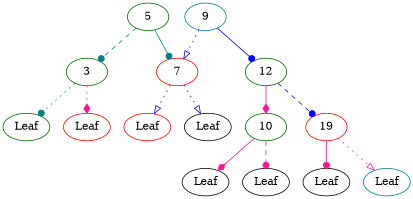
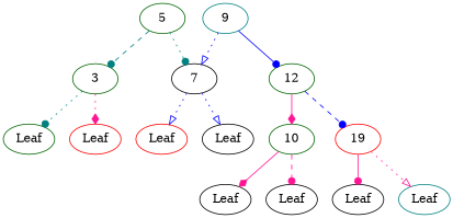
  digraph {
    node [color=darkgreen]
    edge [arrowhead=dot color=deeppink style=dotted]
    n1 [label=Leaf]
    n2 [color=red label=Leaf]
    n3 [label=3]
    n4 [color=red label=Leaf]
    n5 [color=black label=Leaf]
-   n6 [color=red label=7]
+   n6 [color=black label=7]
    n7 [label=5]
    n8 [color=black label=Leaf]
    n9 [color=black label=Leaf]
    n10 [label=10]
    n11 [color=black label=Leaf]
    n12 [color=teal label=Leaf]
    n13 [color=red label=19]
    n14 [label=12]
    n15 [color=teal label=9]
    n3 -> n1 [color=teal]
    n3 -> n2 [arrowhead=diamond]
    n6 -> n4 [arrowhead=onormal color=blue]
    n6 -> n5 [arrowhead=onormal color=blue]
    n7 -> n3 [color=teal style=dashed]
-   n7 -> n6 [color=teal style=solid]
+   n7 -> n6 [color=teal]
    n10 -> n8 [arrowhead=diamond style=solid]
    n10 -> n9 [style=dashed]
    n13 -> n11 [style=solid]
    n13 -> n12 [arrowhead=onormal]
    n14 -> n10 [arrowhead=diamond style=solid]
    n14 -> n13 [color=blue style=dashed]
    n15 -> n6 [arrowhead=onormal color=blue]
    n15 -> n14 [color=blue style=solid]
  }
